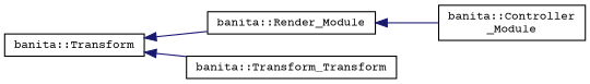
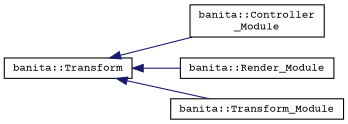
  digraph {
    fontname="Courier Prime"
    rankdir=LR
    node [color=black fillcolor=white fontname="Courier Prime" fontsize=10 shape=record style=filled]
    edge [color=midnightblue dir=back fontname="Courier Prime" fontsize=10 labelfontname=Helvetica labelfontsize=10 style=solid]
    n1 [height=0.2 label="banita::Transform" width=0.4]
    n2 [height=0.2 label="banita::Controller\l_Module" width=0.4]
    n3 [height=0.2 label="banita::Render_Module" width=0.4]
-   n4 [height=0.2 label="banita::Transform_Transform" width=0.4]
-   n3 -> n2
+   n4 [height=0.2 label="banita::Transform_Module" width=0.4]
+   n1 -> n2
    n1 -> n3
    n1 -> n4
  }
